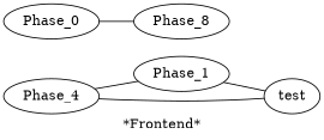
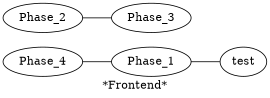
  graph {
    label="*Frontend*"
    rankdir=LR
    n1 [label=Phase_4]
    Phase_1
    test
-   Phase_2 [label=Phase_0]
-   Phase_3 [label=Phase_8]
+   Phase_2
+   Phase_3
    n1 -- Phase_1
-   n1 -- test
    Phase_1 -- test
    Phase_2 -- Phase_3
  }
